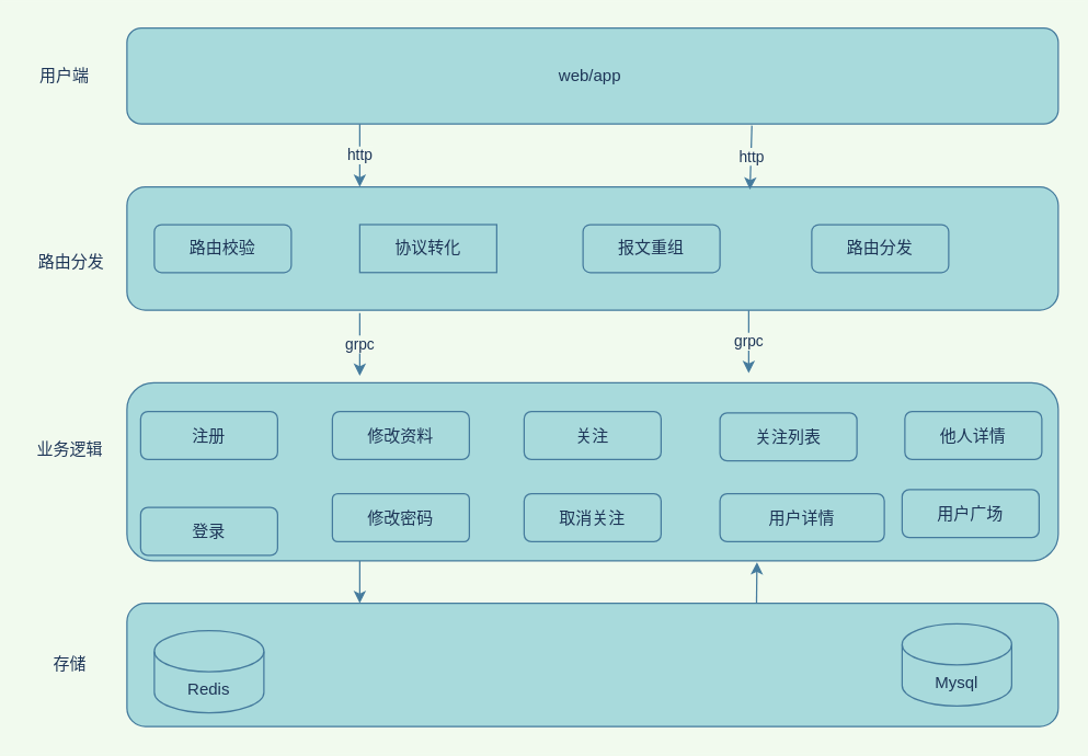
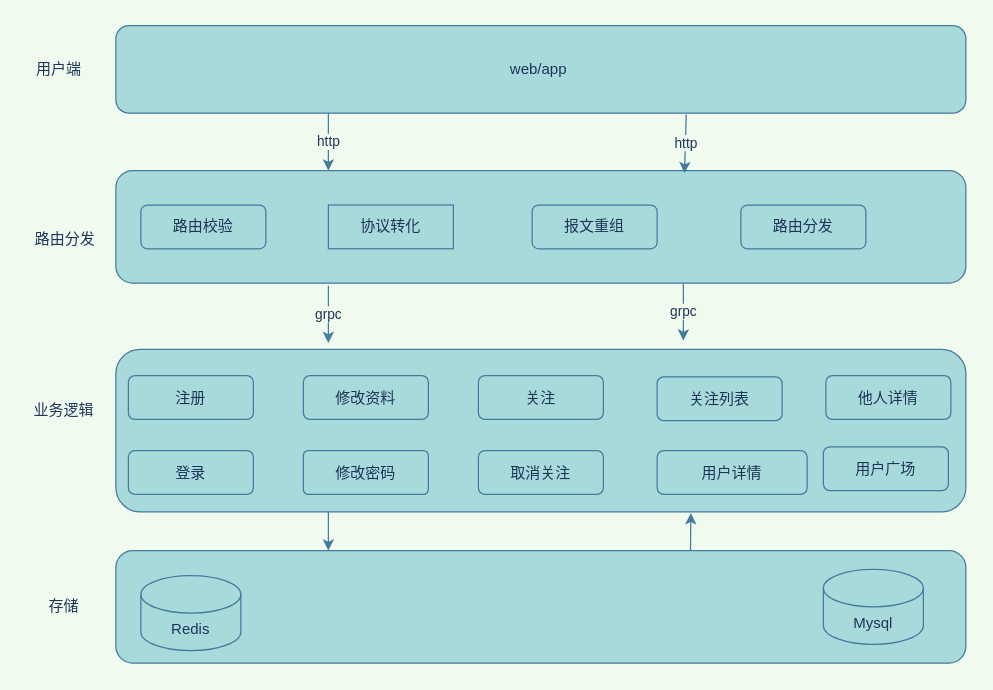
  <mxCell id="0" />
  <mxCell id="1" parent="0" />
  <mxCell id="2" value="web/app&amp;nbsp;" style="rounded=1;whiteSpace=wrap;html=1;fillColor=#A8DADC;strokeColor=#457B9D;fontColor=#1D3557;" vertex="1" parent="1"><mxGeometry x="92" y="20" width="680" height="70" as="geometry" /></mxCell>
  <mxCell id="3" value="" style="rounded=1;whiteSpace=wrap;html=1;fillColor=#A8DADC;strokeColor=#457B9D;fontColor=#1D3557;" vertex="1" parent="1"><mxGeometry x="92" y="136" width="680" height="90" as="geometry" /></mxCell>
  <mxCell id="4" value="http" style="endArrow=classic;html=1;rounded=0;exitX=0.25;exitY=1;exitDx=0;exitDy=0;entryX=0.25;entryY=0;entryDx=0;entryDy=0;labelBackgroundColor=#F1FAEE;strokeColor=#457B9D;fontColor=#1D3557;" edge="1" parent="1" source="2" target="3"><mxGeometry width="50" height="50" relative="1" as="geometry"><mxPoint x="412" y="260" as="sourcePoint" /><mxPoint x="462" y="210" as="targetPoint" /></mxGeometry></mxCell>
  <mxCell id="5" value="http" style="endArrow=classic;html=1;rounded=0;exitX=0.671;exitY=1.017;exitDx=0;exitDy=0;exitPerimeter=0;entryX=0.669;entryY=0.022;entryDx=0;entryDy=0;entryPerimeter=0;labelBackgroundColor=#F1FAEE;strokeColor=#457B9D;fontColor=#1D3557;" edge="1" parent="1" source="2" target="3"><mxGeometry width="50" height="50" relative="1" as="geometry"><mxPoint x="412" y="260" as="sourcePoint" /><mxPoint x="462" y="210" as="targetPoint" /></mxGeometry></mxCell>
  <mxCell id="6" value="用户端" style="text;html=1;resizable=0;autosize=1;align=center;verticalAlign=middle;points=[];fillColor=none;strokeColor=none;rounded=0;fontColor=#1D3557;" vertex="1" parent="1"><mxGeometry x="21" y="45" width="50" height="20" as="geometry" /></mxCell>
  <mxCell id="7" value="路由分发" style="text;html=1;resizable=0;autosize=1;align=center;verticalAlign=middle;points=[];fillColor=none;strokeColor=none;rounded=0;fontColor=#1D3557;" vertex="1" parent="1"><mxGeometry x="21" y="181" width="60" height="20" as="geometry" /></mxCell>
  <mxCell id="8" value="" style="rounded=1;whiteSpace=wrap;html=1;fillColor=#A8DADC;strokeColor=#457B9D;fontColor=#1D3557;" vertex="1" parent="1"><mxGeometry x="92" y="279" width="680" height="130" as="geometry" /></mxCell>
  <mxCell id="9" value="业务逻辑" style="text;html=1;resizable=0;autosize=1;align=center;verticalAlign=middle;points=[];fillColor=none;strokeColor=none;rounded=0;fontColor=#1D3557;" vertex="1" parent="1"><mxGeometry x="20" y="318" width="60" height="20" as="geometry" /></mxCell>
  <mxCell id="10" value="注册" style="rounded=1;whiteSpace=wrap;html=1;fillColor=#A8DADC;strokeColor=#457B9D;fontColor=#1D3557;" vertex="1" parent="1"><mxGeometry x="102" y="300" width="100" height="35" as="geometry" /></mxCell>
- <mxCell id="11" value="登录" style="rounded=1;whiteSpace=wrap;html=1;fillColor=#A8DADC;strokeColor=#457B9D;fontColor=#1D3557;" vertex="1" parent="1"><mxGeometry x="102" y="370" width="100" height="35" as="geometry" /></mxCell>
+ <mxCell id="11" value="登录" style="rounded=1;whiteSpace=wrap;html=1;fillColor=#A8DADC;strokeColor=#457B9D;fontColor=#1D3557;" vertex="1" parent="1"><mxGeometry x="102" y="360" width="100" height="35" as="geometry" /></mxCell>
  <mxCell id="12" value="修改资料" style="rounded=1;whiteSpace=wrap;html=1;fillColor=#A8DADC;strokeColor=#457B9D;fontColor=#1D3557;" vertex="1" parent="1"><mxGeometry x="242" y="300" width="100" height="35" as="geometry" /></mxCell>
  <mxCell id="13" value="修改密码" style="rounded=1;whiteSpace=wrap;html=1;fillColor=#A8DADC;arcSize=11;strokeColor=#457B9D;fontColor=#1D3557;" vertex="1" parent="1"><mxGeometry x="242" y="360" width="100" height="35" as="geometry" /></mxCell>
  <mxCell id="14" value="关注" style="rounded=1;whiteSpace=wrap;html=1;fillColor=#A8DADC;strokeColor=#457B9D;fontColor=#1D3557;" vertex="1" parent="1"><mxGeometry x="382" y="300" width="100" height="35" as="geometry" /></mxCell>
  <mxCell id="15" value="取消关注" style="rounded=1;whiteSpace=wrap;html=1;fillColor=#A8DADC;strokeColor=#457B9D;fontColor=#1D3557;" vertex="1" parent="1"><mxGeometry x="382" y="360" width="100" height="35" as="geometry" /></mxCell>
  <mxCell id="16" value="关注列表" style="rounded=1;whiteSpace=wrap;html=1;fillColor=#A8DADC;strokeColor=#457B9D;fontColor=#1D3557;" vertex="1" parent="1"><mxGeometry x="525" y="301" width="100" height="35" as="geometry" /></mxCell>
  <mxCell id="17" value="用户详情" style="rounded=1;whiteSpace=wrap;html=1;fillColor=#A8DADC;strokeColor=#457B9D;fontColor=#1D3557;" vertex="1" parent="1"><mxGeometry x="525" y="360" width="120" height="35" as="geometry" /></mxCell>
  <mxCell id="18" value="他人详情" style="rounded=1;whiteSpace=wrap;html=1;fillColor=#A8DADC;strokeColor=#457B9D;fontColor=#1D3557;" vertex="1" parent="1"><mxGeometry x="660" y="300" width="100" height="35" as="geometry" /></mxCell>
  <mxCell id="19" value="用户广场" style="rounded=1;whiteSpace=wrap;html=1;fillColor=#A8DADC;strokeColor=#457B9D;fontColor=#1D3557;" vertex="1" parent="1"><mxGeometry x="658" y="357" width="100" height="35" as="geometry" /></mxCell>
  <mxCell id="20" value="路由校验" style="rounded=1;whiteSpace=wrap;html=1;fillColor=#A8DADC;strokeColor=#457B9D;fontColor=#1D3557;" vertex="1" parent="1"><mxGeometry x="112" y="163.5" width="100" height="35" as="geometry" /></mxCell>
  <mxCell id="21" value="协议转化" style="whiteSpace=wrap;html=1;fillColor=#A8DADC;strokeColor=#457B9D;fontColor=#1D3557;rounded=0;" vertex="1" parent="1"><mxGeometry x="262" y="163.5" width="100" height="35" as="geometry" /></mxCell>
  <mxCell id="22" value="报文重组" style="rounded=1;whiteSpace=wrap;html=1;fillColor=#A8DADC;strokeColor=#457B9D;fontColor=#1D3557;" vertex="1" parent="1"><mxGeometry x="425" y="163.5" width="100" height="35" as="geometry" /></mxCell>
  <mxCell id="23" value="路由分发" style="rounded=1;whiteSpace=wrap;html=1;fillColor=#A8DADC;strokeColor=#457B9D;fontColor=#1D3557;" vertex="1" parent="1"><mxGeometry x="592" y="163.5" width="100" height="35" as="geometry" /></mxCell>
  <mxCell id="24" value="grpc" style="endArrow=classic;html=1;rounded=0;exitX=0.25;exitY=1;exitDx=0;exitDy=0;entryX=0.25;entryY=0;entryDx=0;entryDy=0;labelBackgroundColor=#F1FAEE;strokeColor=#457B9D;fontColor=#1D3557;" edge="1" parent="1"><mxGeometry width="50" height="50" relative="1" as="geometry"><mxPoint x="262" y="228" as="sourcePoint" /><mxPoint x="262" y="274" as="targetPoint" /></mxGeometry></mxCell>
  <mxCell id="25" value="grpc" style="endArrow=classic;html=1;rounded=0;exitX=0.25;exitY=1;exitDx=0;exitDy=0;entryX=0.25;entryY=0;entryDx=0;entryDy=0;labelBackgroundColor=#F1FAEE;strokeColor=#457B9D;fontColor=#1D3557;" edge="1" parent="1"><mxGeometry width="50" height="50" relative="1" as="geometry"><mxPoint x="546" y="226" as="sourcePoint" /><mxPoint x="546" y="272" as="targetPoint" /><Array as="points"><mxPoint x="546" y="246" /></Array></mxGeometry></mxCell>
  <mxCell id="26" value="" style="rounded=1;whiteSpace=wrap;html=1;fillColor=#A8DADC;strokeColor=#457B9D;fontColor=#1D3557;" vertex="1" parent="1"><mxGeometry x="92" y="440" width="680" height="90" as="geometry" /></mxCell>
  <mxCell id="27" value="Redis" style="shape=cylinder3;whiteSpace=wrap;html=1;boundedLbl=1;backgroundOutline=1;size=15;rounded=0;sketch=0;fontColor=#1D3557;strokeColor=#457B9D;fillColor=#A8DADC;" vertex="1" parent="1"><mxGeometry x="112" y="460" width="80" height="60" as="geometry" /></mxCell>
  <mxCell id="28" value="Mysql" style="shape=cylinder3;whiteSpace=wrap;html=1;boundedLbl=1;backgroundOutline=1;size=15;rounded=0;sketch=0;fontColor=#1D3557;strokeColor=#457B9D;fillColor=#A8DADC;" vertex="1" parent="1"><mxGeometry x="658" y="455" width="80" height="60" as="geometry" /></mxCell>
  <mxCell id="29" value="" style="endArrow=classic;html=1;rounded=1;sketch=0;fontColor=#1D3557;strokeColor=#457B9D;fillColor=#A8DADC;curved=0;exitX=0.25;exitY=1;exitDx=0;exitDy=0;entryX=0.25;entryY=0;entryDx=0;entryDy=0;" edge="1" parent="1" source="8" target="26"><mxGeometry width="50" height="50" relative="1" as="geometry"><mxPoint x="422" y="490" as="sourcePoint" /><mxPoint x="472" y="440" as="targetPoint" /></mxGeometry></mxCell>
  <mxCell id="30" value="" style="endArrow=classic;html=1;rounded=1;sketch=0;fontColor=#1D3557;strokeColor=#457B9D;fillColor=#A8DADC;curved=0;exitX=0.676;exitY=0;exitDx=0;exitDy=0;exitPerimeter=0;" edge="1" parent="1" source="26"><mxGeometry width="50" height="50" relative="1" as="geometry"><mxPoint x="422" y="490" as="sourcePoint" /><mxPoint x="552" y="410" as="targetPoint" /></mxGeometry></mxCell>
  <mxCell id="31" value="存储" style="text;html=1;resizable=0;autosize=1;align=center;verticalAlign=middle;points=[];fillColor=none;strokeColor=none;rounded=0;fontColor=#1D3557;" vertex="1" parent="1"><mxGeometry x="30" y="475" width="40" height="20" as="geometry" /></mxCell>
